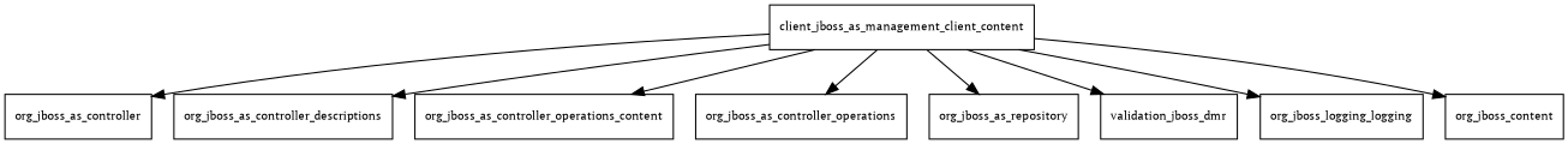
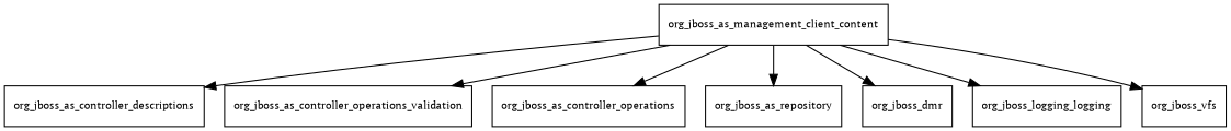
  digraph {
    fontname="PT Serif"
    node [fontname="PT Serif" fontsize=10.0 shape=box]
    edge [fontname="PT Serif"]
-   org_jboss_as_management_client_content [label=client_jboss_as_management_client_content]
-   org_jboss_as_controller
+   org_jboss_as_management_client_content
    org_jboss_as_controller_descriptions
-   org_jboss_as_controller_operations_validation [label=org_jboss_as_controller_operations_content]
+   org_jboss_as_controller_operations_validation
    n5 [label=org_jboss_as_controller_operations]
    org_jboss_as_repository
-   org_jboss_dmr [label=validation_jboss_dmr]
+   org_jboss_dmr
    n8 [label=org_jboss_logging_logging]
-   org_jboss_vfs [label=org_jboss_content]
-   org_jboss_as_management_client_content -> org_jboss_as_controller
+   org_jboss_vfs
    org_jboss_as_management_client_content -> org_jboss_as_controller_descriptions
    org_jboss_as_management_client_content -> org_jboss_as_controller_operations_validation
    org_jboss_as_management_client_content -> n5
    org_jboss_as_management_client_content -> org_jboss_as_repository
    org_jboss_as_management_client_content -> org_jboss_dmr
    org_jboss_as_management_client_content -> n8
    org_jboss_as_management_client_content -> org_jboss_vfs
  }
